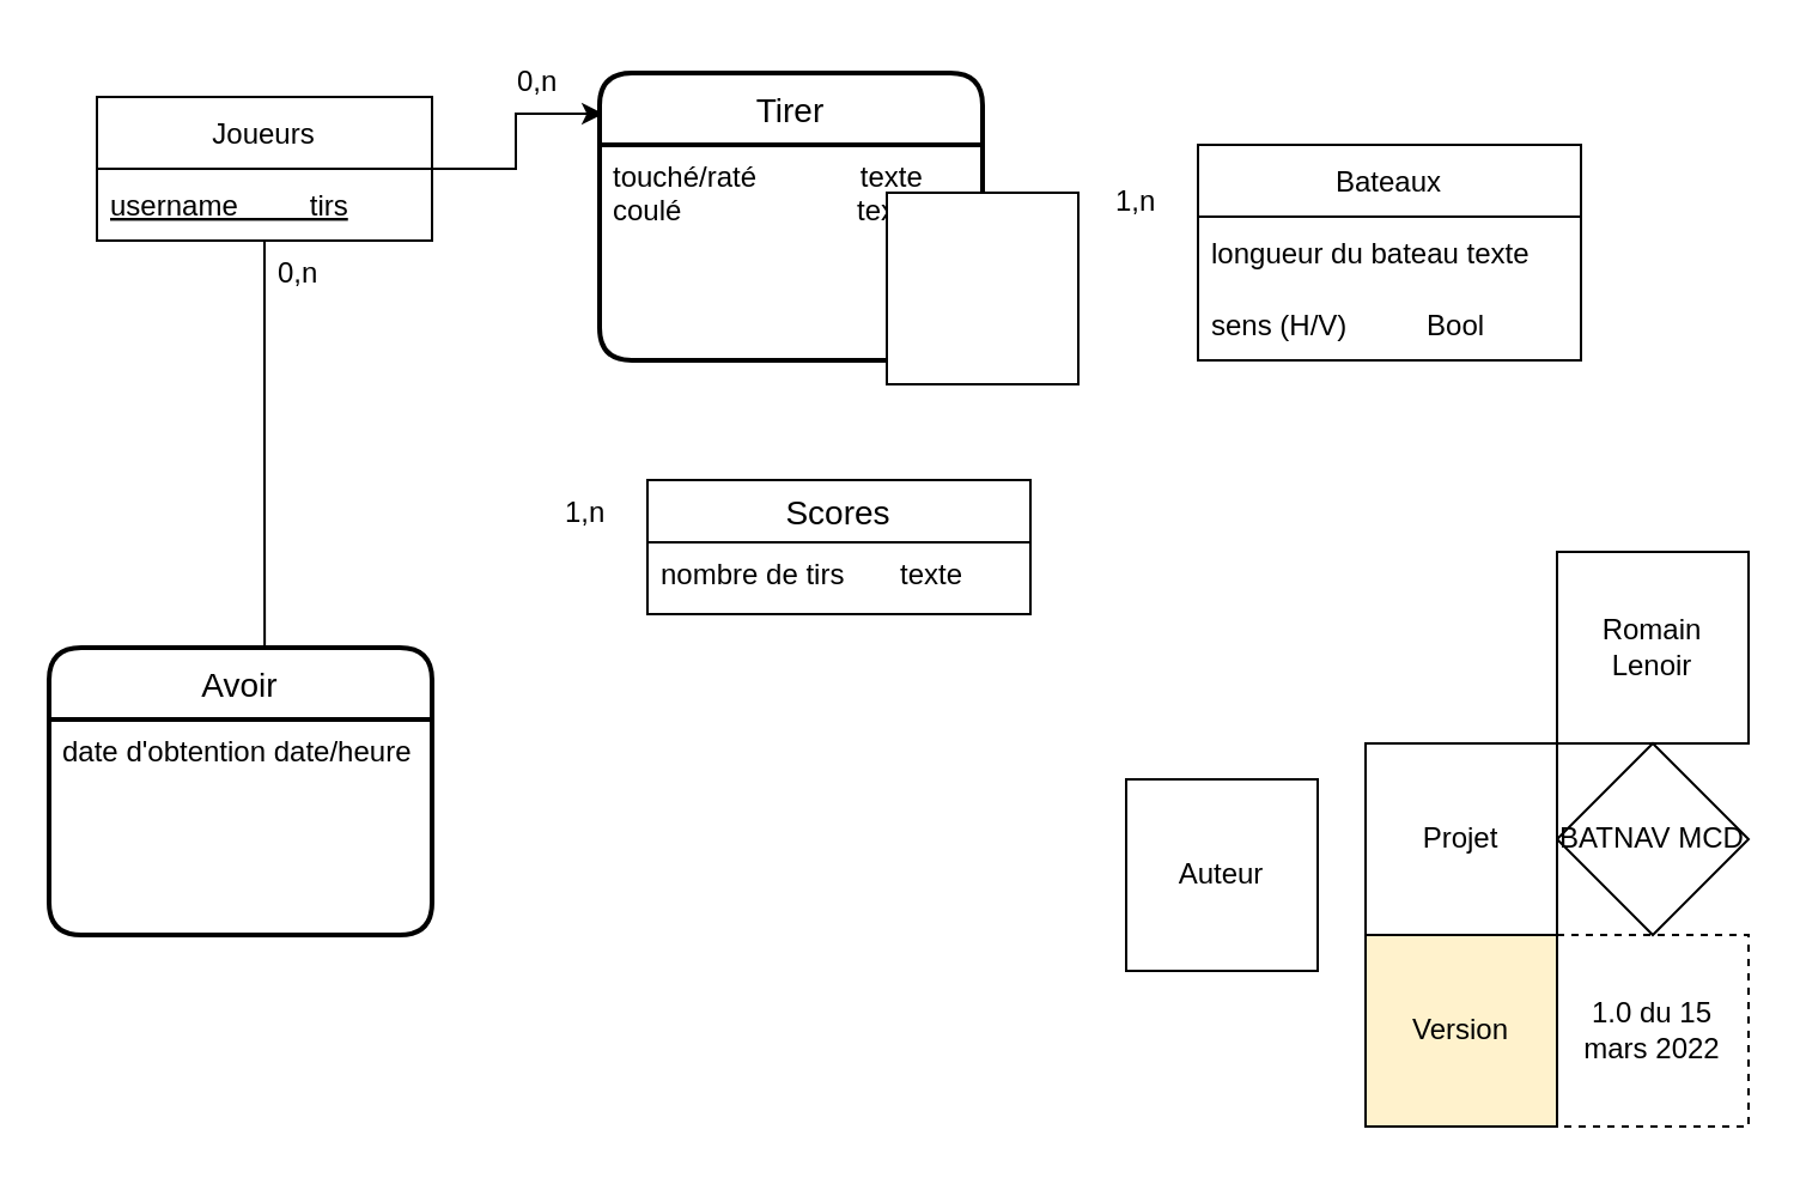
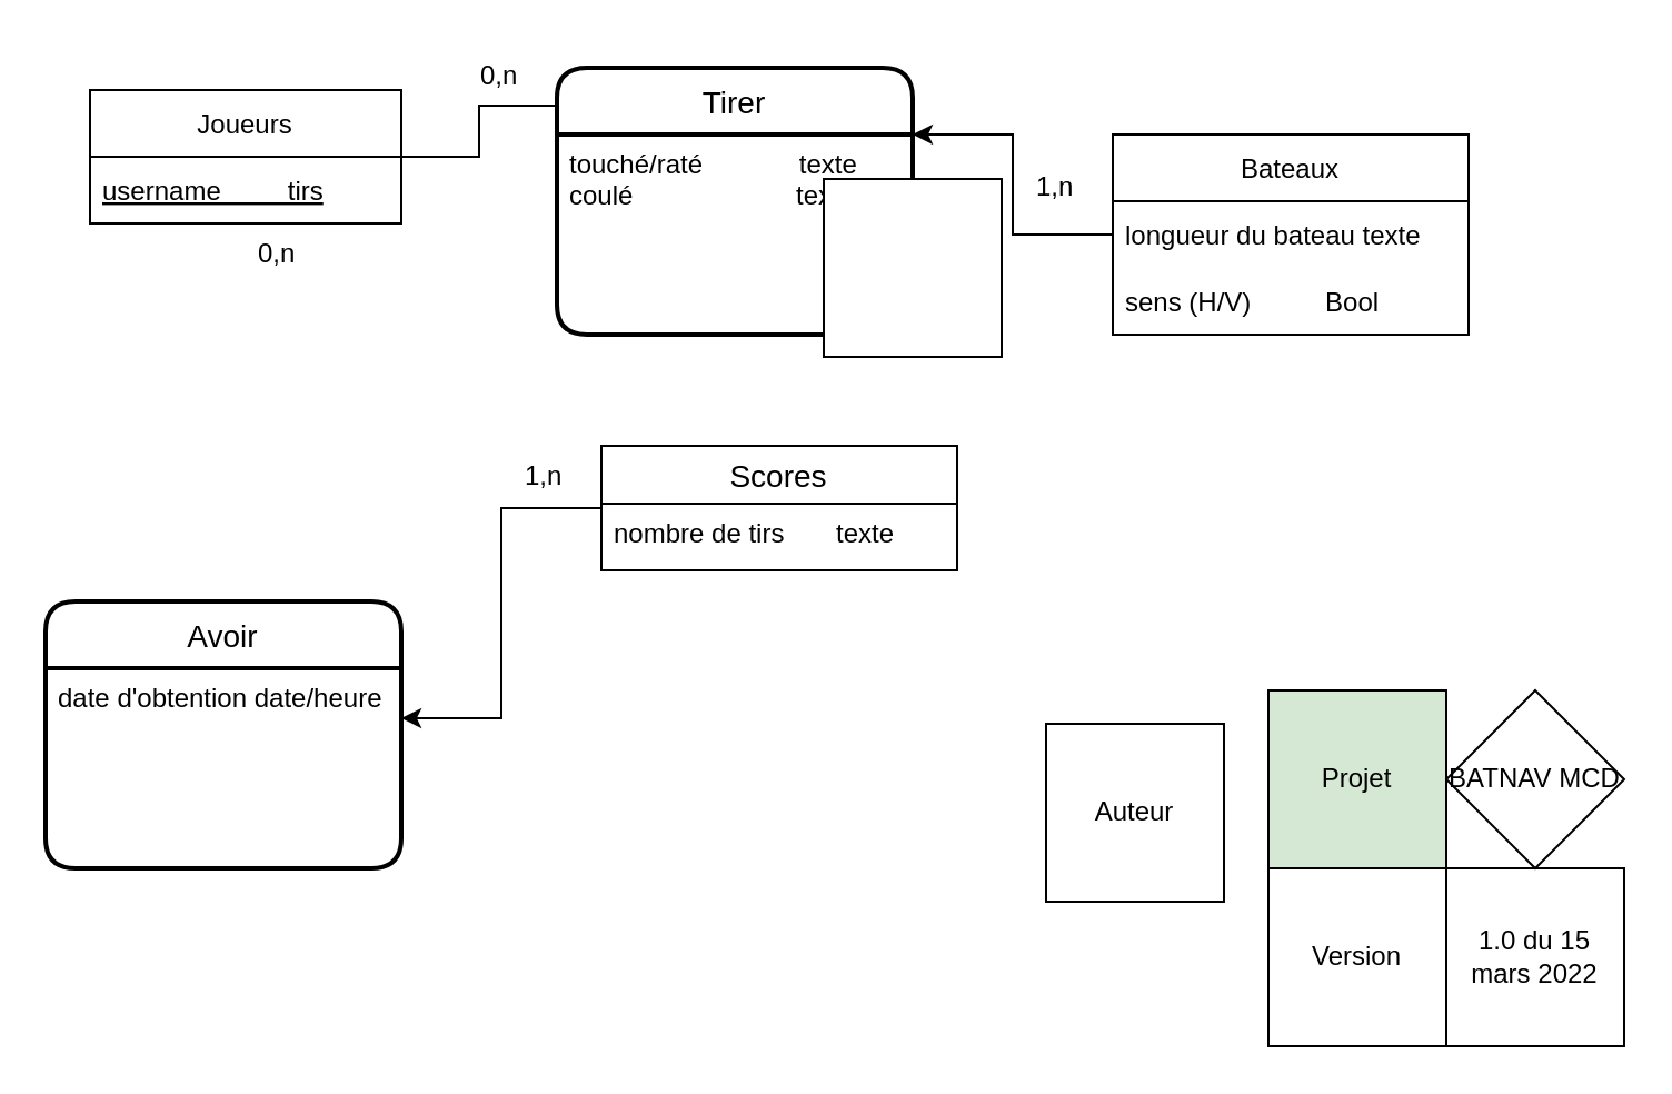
  <mxCell id="0" />
  <mxCell id="1" parent="0" />
+ <mxCell id="2" style="edgeStyle=orthogonalEdgeStyle;rounded=0;orthogonalLoop=1;jettySize=auto;html=1;entryX=1;entryY=0.25;entryDx=0;entryDy=0;" edge="1" parent="1" source="3" target="10"><mxGeometry relative="1" as="geometry" /></mxCell>
  <mxCell id="3" value="Bateaux" style="swimlane;fontStyle=0;childLayout=stackLayout;horizontal=1;startSize=30;horizontalStack=0;resizeParent=1;resizeParentMax=0;resizeLast=0;collapsible=1;marginBottom=0;" vertex="1" parent="1"><mxGeometry x="500" y="60" width="160" height="90" as="geometry" /></mxCell>
  <mxCell id="4" value="longueur du bateau texte" style="text;strokeColor=none;fillColor=none;align=left;verticalAlign=middle;spacingLeft=4;spacingRight=4;overflow=hidden;points=[[0,0.5],[1,0.5]];portConstraint=eastwest;rotatable=0;" vertex="1" parent="3"><mxGeometry y="30" width="160" height="30" as="geometry" /></mxCell>
  <mxCell id="5" value="sens (H/V)          Bool" style="text;strokeColor=none;fillColor=none;align=left;verticalAlign=middle;spacingLeft=4;spacingRight=4;overflow=hidden;points=[[0,0.5],[1,0.5]];portConstraint=eastwest;rotatable=0;" vertex="1" parent="3"><mxGeometry y="60" width="160" height="30" as="geometry" /></mxCell>
- <mxCell id="6" style="edgeStyle=orthogonalEdgeStyle;rounded=0;orthogonalLoop=1;jettySize=auto;html=1;entryX=0.563;entryY=0.083;entryDx=0;entryDy=0;entryPerimeter=0;" edge="1" parent="1" source="8" target="15"><mxGeometry relative="1" as="geometry" /></mxCell>
- <mxCell id="7" style="edgeStyle=orthogonalEdgeStyle;rounded=0;orthogonalLoop=1;jettySize=auto;html=1;entryX=0.01;entryY=0.142;entryDx=0;entryDy=0;entryPerimeter=0;" edge="1" parent="1" source="8" target="10"><mxGeometry relative="1" as="geometry" /></mxCell>
+ <mxCell id="7" style="edgeStyle=orthogonalEdgeStyle;rounded=0;orthogonalLoop=1;jettySize=auto;html=1;entryX=0.01;entryY=0.142;entryDx=0;entryDy=0;entryPerimeter=0;endArrow=none;" edge="1" parent="1" source="8" target="10"><mxGeometry relative="1" as="geometry" /></mxCell>
  <mxCell id="8" value="Joueurs" style="swimlane;fontStyle=0;childLayout=stackLayout;horizontal=1;startSize=30;horizontalStack=0;resizeParent=1;resizeParentMax=0;resizeLast=0;collapsible=1;marginBottom=0;" vertex="1" parent="1"><mxGeometry x="40" y="40" width="140" height="60" as="geometry" /></mxCell>
  <mxCell id="9" value="username         tirs" style="text;strokeColor=none;fillColor=none;align=left;verticalAlign=middle;spacingLeft=4;spacingRight=4;overflow=hidden;points=[[0,0.5],[1,0.5]];portConstraint=eastwest;rotatable=0;fontStyle=4" vertex="1" parent="8"><mxGeometry y="30" width="140" height="30" as="geometry" /></mxCell>
  <mxCell id="10" value="Tirer" style="swimlane;childLayout=stackLayout;horizontal=1;startSize=30;horizontalStack=0;rounded=1;fontSize=14;fontStyle=0;strokeWidth=2;resizeParent=0;resizeLast=1;shadow=0;dashed=0;align=center;" vertex="1" parent="1"><mxGeometry x="250" y="30" width="160" height="120" as="geometry" /></mxCell>
  <mxCell id="11" value="touché/raté             texte&#10;coulé                      texte" style="align=left;strokeColor=none;fillColor=none;spacingLeft=4;fontSize=12;verticalAlign=top;resizable=0;rotatable=0;part=1;" vertex="1" parent="10"><mxGeometry y="30" width="160" height="90" as="geometry" /></mxCell>
+ <mxCell id="12" style="edgeStyle=orthogonalEdgeStyle;rounded=0;orthogonalLoop=1;jettySize=auto;html=1;entryX=1;entryY=0.25;entryDx=0;entryDy=0;" edge="1" parent="1" source="13" target="16"><mxGeometry relative="1" as="geometry" /></mxCell>
  <mxCell id="13" value="Scores" style="swimlane;fontStyle=0;childLayout=stackLayout;horizontal=1;startSize=26;horizontalStack=0;resizeParent=1;resizeParentMax=0;resizeLast=0;collapsible=1;marginBottom=0;align=center;fontSize=14;" vertex="1" parent="1"><mxGeometry x="270" y="200" width="160" height="56" as="geometry" /></mxCell>
  <mxCell id="14" value="nombre de tirs       texte" style="text;strokeColor=none;fillColor=none;spacingLeft=4;spacingRight=4;overflow=hidden;rotatable=0;points=[[0,0.5],[1,0.5]];portConstraint=eastwest;fontSize=12;" vertex="1" parent="13"><mxGeometry y="26" width="160" height="30" as="geometry" /></mxCell>
  <mxCell id="15" value="Avoir" style="swimlane;childLayout=stackLayout;horizontal=1;startSize=30;horizontalStack=0;rounded=1;fontSize=14;fontStyle=0;strokeWidth=2;resizeParent=0;resizeLast=1;shadow=0;dashed=0;align=center;" vertex="1" parent="1"><mxGeometry x="20" y="270" width="160" height="120" as="geometry" /></mxCell>
  <mxCell id="16" value="date d'obtention date/heure" style="align=left;strokeColor=none;fillColor=none;spacingLeft=4;fontSize=12;verticalAlign=top;resizable=0;rotatable=0;part=1;" vertex="1" parent="15"><mxGeometry y="30" width="160" height="90" as="geometry" /></mxCell>
  <mxCell id="17" value="1,n" style="text;strokeColor=none;fillColor=none;spacingLeft=4;spacingRight=4;overflow=hidden;rotatable=0;points=[[0,0.5],[1,0.5]];portConstraint=eastwest;fontSize=12;" vertex="1" parent="1"><mxGeometry x="230" y="200" width="40" height="30" as="geometry" /></mxCell>
  <mxCell id="18" value="0,n" style="text;strokeColor=none;fillColor=none;spacingLeft=4;spacingRight=4;overflow=hidden;rotatable=0;points=[[0,0.5],[1,0.5]];portConstraint=eastwest;fontSize=12;" vertex="1" parent="1"><mxGeometry x="110" y="100" width="40" height="30" as="geometry" /></mxCell>
  <mxCell id="19" value="0,n" style="text;strokeColor=none;fillColor=none;spacingLeft=4;spacingRight=4;overflow=hidden;rotatable=0;points=[[0,0.5],[1,0.5]];portConstraint=eastwest;fontSize=12;" vertex="1" parent="1"><mxGeometry x="210" y="20" width="40" height="30" as="geometry" /></mxCell>
  <mxCell id="20" value="1,n" style="text;strokeColor=none;fillColor=none;spacingLeft=4;spacingRight=4;overflow=hidden;rotatable=0;points=[[0,0.5],[1,0.5]];portConstraint=eastwest;fontSize=12;" vertex="1" parent="1"><mxGeometry x="460" y="70" width="40" height="30" as="geometry" /></mxCell>
  <mxCell id="21" value="" style="whiteSpace=wrap;html=1;aspect=fixed;" vertex="1" parent="1"><mxGeometry x="370" y="80" width="80" height="80" as="geometry" /></mxCell>
  <mxCell id="22" value="" style="whiteSpace=wrap;html=1;aspect=fixed;" vertex="1" parent="1"><mxGeometry x="370" y="80" width="80" height="80" as="geometry" /></mxCell>
  <mxCell id="23" value="" style="whiteSpace=wrap;html=1;aspect=fixed;" vertex="1" parent="1"><mxGeometry x="370" y="80" width="80" height="80" as="geometry" /></mxCell>
  <mxCell id="24" value="" style="whiteSpace=wrap;html=1;aspect=fixed;" vertex="1" parent="1"><mxGeometry x="370" y="80" width="80" height="80" as="geometry" /></mxCell>
- <mxCell id="25" value="1.0 du 15 mars 2022" style="whiteSpace=wrap;html=1;aspect=fixed;dashed=1;" vertex="1" parent="1"><mxGeometry x="650" y="390" width="80" height="80" as="geometry" /></mxCell>
- <mxCell id="26" value="Version" style="whiteSpace=wrap;html=1;aspect=fixed;fillColor=#fff2cc;" vertex="1" parent="1"><mxGeometry x="570" y="390" width="80" height="80" as="geometry" /></mxCell>
- <mxCell id="27" value="Romain Lenoir" style="whiteSpace=wrap;html=1;aspect=fixed;" vertex="1" parent="1"><mxGeometry x="650" y="230" width="80" height="80" as="geometry" /></mxCell>
+ <mxCell id="25" value="1.0 du 15 mars 2022" style="whiteSpace=wrap;html=1;aspect=fixed;" vertex="1" parent="1"><mxGeometry x="650" y="390" width="80" height="80" as="geometry" /></mxCell>
+ <mxCell id="26" value="Version" style="whiteSpace=wrap;html=1;aspect=fixed;" vertex="1" parent="1"><mxGeometry x="570" y="390" width="80" height="80" as="geometry" /></mxCell>
  <mxCell id="28" value="Auteur" style="whiteSpace=wrap;html=1;aspect=fixed;" vertex="1" parent="1"><mxGeometry x="470" y="325" width="80" height="80" as="geometry" /></mxCell>
  <mxCell id="29" value="BATNAV MCD" style="rhombus;whiteSpace=wrap;html=1;aspect=fixed;" vertex="1" parent="1"><mxGeometry x="650" y="310" width="80" height="80" as="geometry" /></mxCell>
- <mxCell id="30" value="Projet" style="whiteSpace=wrap;html=1;aspect=fixed;" vertex="1" parent="1"><mxGeometry x="570" y="310" width="80" height="80" as="geometry" /></mxCell>
+ <mxCell id="30" value="Projet" style="whiteSpace=wrap;html=1;aspect=fixed;fillColor=#d5e8d4;" vertex="1" parent="1"><mxGeometry x="570" y="310" width="80" height="80" as="geometry" /></mxCell>
